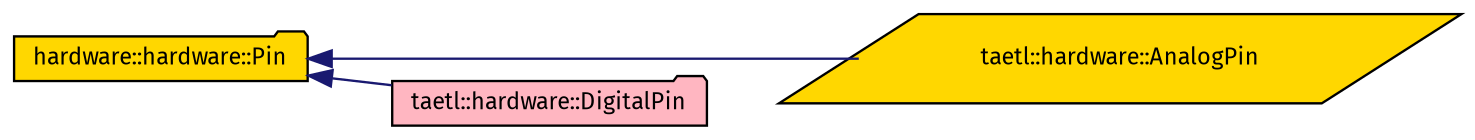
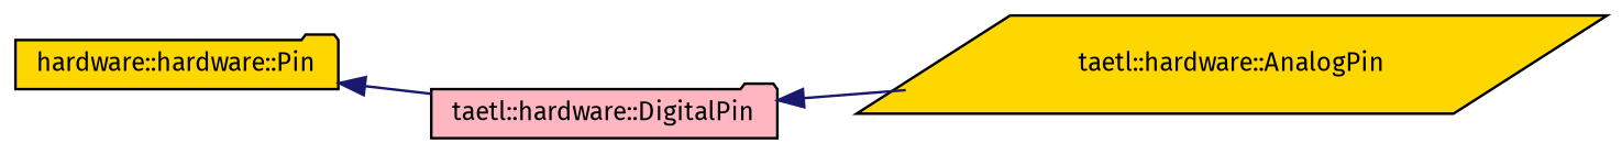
  digraph {
    fontname="Fira Sans"
    rankdir=LR
    node [color=black fillcolor=gold fontname="Fira Sans" fontsize=10 shape=folder style=filled]
    edge [color=midnightblue dir=back fontname="Fira Sans" fontsize=10 labelfontname=Helvetica labelfontsize=10 style=solid]
    n1 [height=0.2 label="hardware::hardware::Pin" width=0.4]
    n2 [height=0.2 label="taetl::hardware::AnalogPin" shape=parallelogram width=0.4]
    n3 [fillcolor=lightpink height=0.2 label="taetl::hardware::DigitalPin" width=0.4]
-   n1 -> n2
+   n3 -> n2
    n1 -> n3
  }
